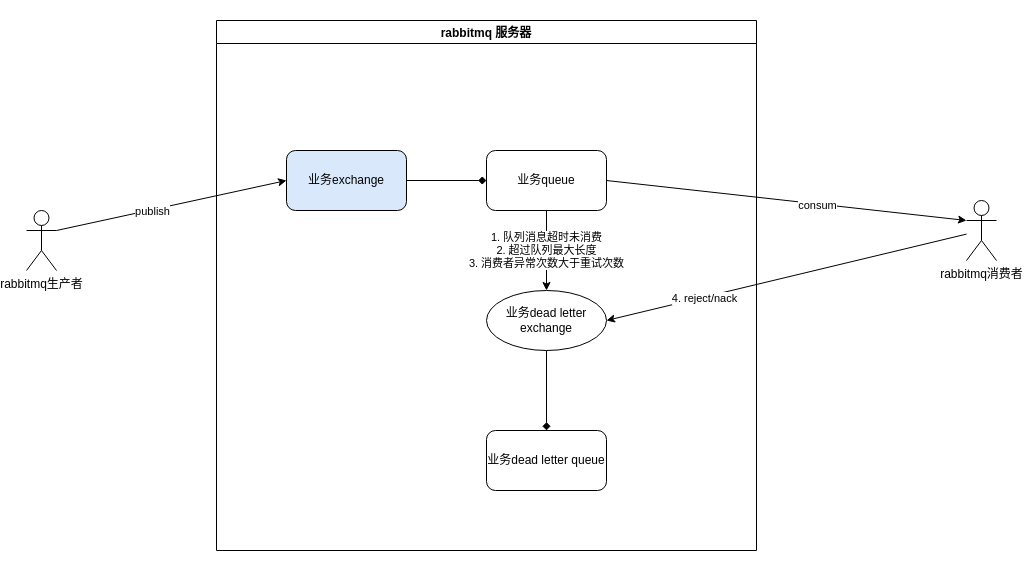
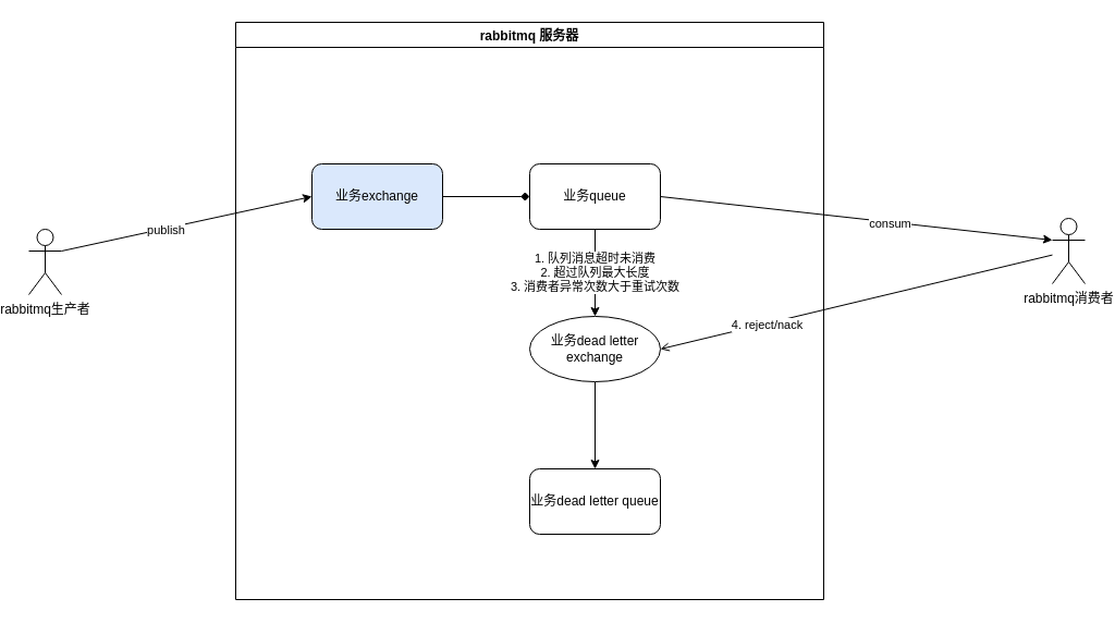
  <mxCell id="0" />
  <mxCell id="1" parent="0" />
  <mxCell id="2" value="rabbitmq 服务器" style="swimlane;" vertex="1" parent="1"><mxGeometry x="210" y="20" width="540" height="530" as="geometry" /></mxCell>
  <mxCell id="3" value="" style="edgeStyle=orthogonalEdgeStyle;rounded=0;orthogonalLoop=1;jettySize=auto;html=1;endArrow=diamond;" edge="1" parent="2" source="4" target="6"><mxGeometry relative="1" as="geometry" /></mxCell>
  <mxCell id="4" value="业务exchange" style="rounded=1;whiteSpace=wrap;html=1;fillColor=#dae8fc;" vertex="1" parent="2"><mxGeometry x="70" y="130" width="120" height="60" as="geometry" /></mxCell>
  <mxCell id="5" value="1. 队列消息超时未消费&lt;br&gt;2. 超过队列最大长度&lt;br&gt;3. 消费者异常次数大于重试次数" style="edgeStyle=orthogonalEdgeStyle;rounded=0;orthogonalLoop=1;jettySize=auto;html=1;" edge="1" parent="2" source="6" target="8"><mxGeometry relative="1" as="geometry" /></mxCell>
  <mxCell id="6" value="业务queue" style="whiteSpace=wrap;html=1;rounded=1;" vertex="1" parent="2"><mxGeometry x="270" y="130" width="120" height="60" as="geometry" /></mxCell>
- <mxCell id="7" value="" style="edgeStyle=orthogonalEdgeStyle;rounded=0;orthogonalLoop=1;jettySize=auto;html=1;endArrow=diamond;" edge="1" parent="2" source="8" target="9"><mxGeometry relative="1" as="geometry" /></mxCell>
+ <mxCell id="7" value="" style="edgeStyle=orthogonalEdgeStyle;rounded=0;orthogonalLoop=1;jettySize=auto;html=1;" edge="1" parent="2" source="8" target="9"><mxGeometry relative="1" as="geometry" /></mxCell>
  <mxCell id="8" value="业务dead letter exchange" style="ellipse;whiteSpace=wrap;html=1;" vertex="1" parent="2"><mxGeometry x="270" y="270" width="120" height="60" as="geometry" /></mxCell>
  <mxCell id="9" value="业务dead letter queue" style="whiteSpace=wrap;html=1;rounded=1;" vertex="1" parent="2"><mxGeometry x="270" y="410" width="120" height="60" as="geometry" /></mxCell>
  <mxCell id="10" value="rabbitmq生产者" style="shape=umlActor;verticalLabelPosition=bottom;verticalAlign=top;html=1;outlineConnect=0;" vertex="1" parent="1"><mxGeometry x="20" y="210" width="30" height="60" as="geometry" /></mxCell>
  <mxCell id="11" value="rabbitmq消费者" style="shape=umlActor;verticalLabelPosition=bottom;verticalAlign=top;html=1;outlineConnect=0;" vertex="1" parent="1"><mxGeometry x="960" y="200" width="30" height="60" as="geometry" /></mxCell>
  <mxCell id="12" value="" style="endArrow=classic;html=1;rounded=0;entryX=0;entryY=0.5;entryDx=0;entryDy=0;" edge="1" parent="1" target="4"><mxGeometry width="50" height="50" relative="1" as="geometry"><mxPoint x="50" y="230" as="sourcePoint" /><mxPoint x="100" y="180" as="targetPoint" /></mxGeometry></mxCell>
  <mxCell id="13" value="publish" style="edgeLabel;html=1;align=center;verticalAlign=middle;resizable=0;points=[];" vertex="1" connectable="0" parent="12"><mxGeometry x="-0.17" y="-1" relative="1" as="geometry"><mxPoint as="offset" /></mxGeometry></mxCell>
  <mxCell id="14" value="" style="endArrow=classic;html=1;rounded=0;exitX=1;exitY=0.5;exitDx=0;exitDy=0;entryX=0;entryY=0.333;entryDx=0;entryDy=0;entryPerimeter=0;" edge="1" parent="1" source="6" target="11"><mxGeometry width="50" height="50" relative="1" as="geometry"><mxPoint x="460" y="290" as="sourcePoint" /><mxPoint x="510" y="240" as="targetPoint" /></mxGeometry></mxCell>
  <mxCell id="15" value="consum" style="edgeLabel;html=1;align=center;verticalAlign=middle;resizable=0;points=[];" vertex="1" connectable="0" parent="14"><mxGeometry x="0.172" y="-1" relative="1" as="geometry"><mxPoint as="offset" /></mxGeometry></mxCell>
- <mxCell id="16" value="" style="endArrow=classic;html=1;rounded=0;entryX=1;entryY=0.5;entryDx=0;entryDy=0;" edge="1" parent="1" source="11" target="8"><mxGeometry width="50" height="50" relative="1" as="geometry"><mxPoint x="860" y="370" as="sourcePoint" /><mxPoint x="910" y="320" as="targetPoint" /></mxGeometry></mxCell>
+ <mxCell id="16" value="" style="endArrow=open;html=1;rounded=0;entryX=1;entryY=0.5;entryDx=0;entryDy=0;" edge="1" parent="1" source="11" target="8"><mxGeometry width="50" height="50" relative="1" as="geometry"><mxPoint x="860" y="370" as="sourcePoint" /><mxPoint x="910" y="320" as="targetPoint" /></mxGeometry></mxCell>
  <mxCell id="17" value="4. reject/nack" style="edgeLabel;html=1;align=center;verticalAlign=middle;resizable=0;points=[];" vertex="1" connectable="0" parent="16"><mxGeometry x="0.458" y="1" relative="1" as="geometry"><mxPoint as="offset" /></mxGeometry></mxCell>
